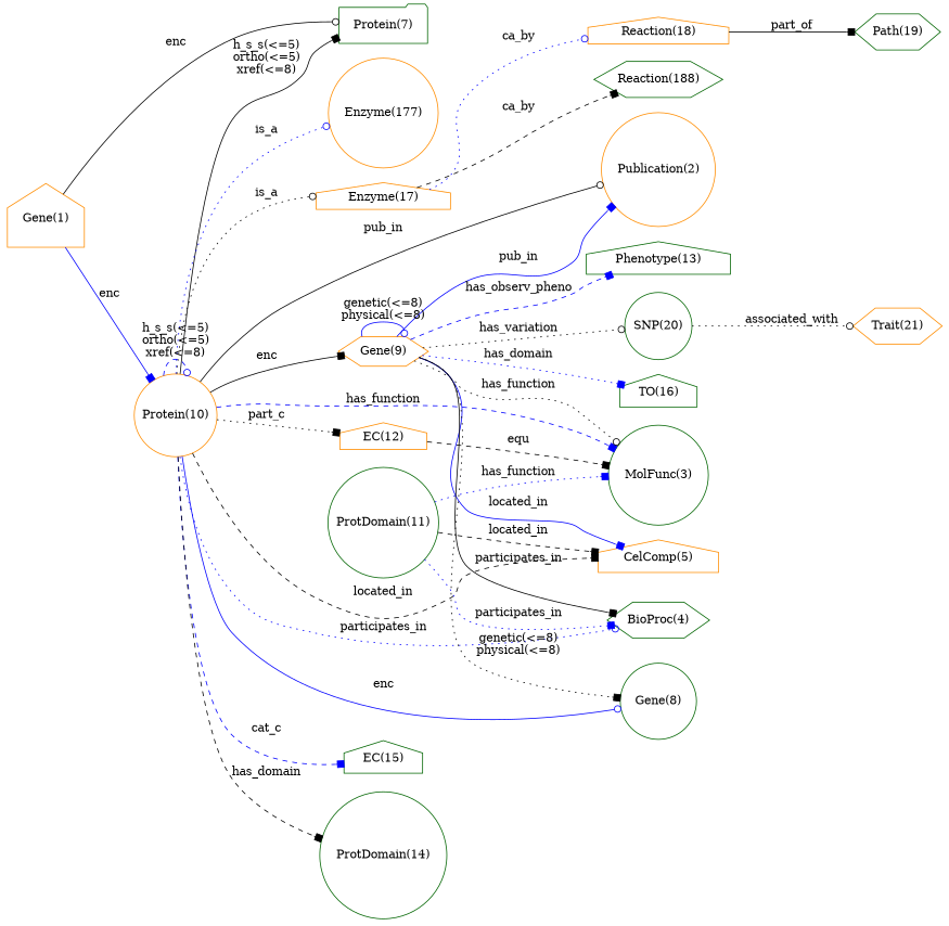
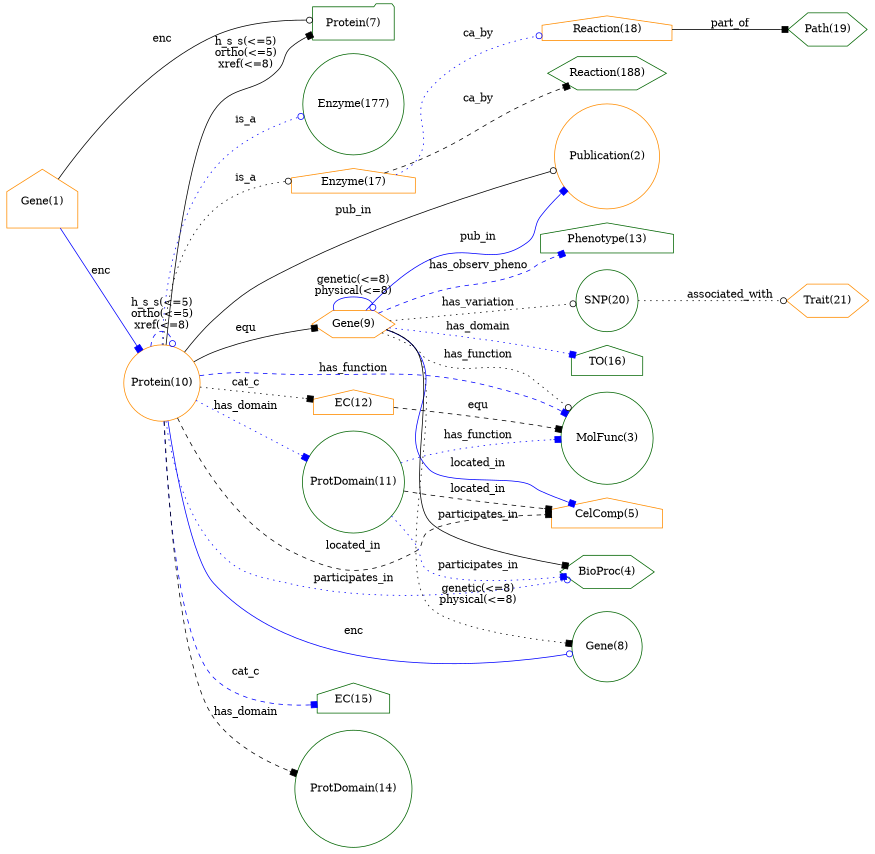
  digraph {
    rankdir=LR
    node [color=darkgreen shape=house]
    edge [arrowhead=box color=black style=dotted]
    "TO(16)" [height=0.61111 width=1.2077]
    "Publication(2)" [color=darkorange height=0.61111 shape=circle width=1.9362]
    "MolFunc(3)" [height=0.61111 shape=circle width=1.7]
    "CelComp(5)" [color=darkorange height=0.61111 width=1.7443]
    "BioProc(4)" [height=0.61111 shape=hexagon width=1.5966]
    "Protein(7)" [height=0.61111 shape=folder width=1.4931]
    "Gene(8)" [height=0.61111 shape=circle width=1.286]
    "EC(15)" [height=0.61111 width=1.1977]
    "Phenotype(13)" [height=0.61111 width=1.9805]
    "Trait(21)" [color=darkorange height=0.61111 shape=hexagon width=1.3655]
    "ProtDomain(14)" [height=0.61111 shape=circle width=2.1578]
    "Path(19)" [height=0.61111 shape=hexagon width=1.3307]
    "Reaction(188)" [height=0.61111 shape=hexagon width=1.9359]
-   "Enzyme(177)" [color=darkorange height=0.61111 shape=circle width=1.8621]
+   "Enzyme(177)" [height=0.61111 shape=circle width=1.8621]
    "Gene(1)" [color=darkorange height=1.1966 width=1.1966]
    "Protein(10)" [color=darkorange height=0.5 shape=circle width=1.3996]
    "ProtDomain(11)" [height=0.5 shape=circle width=1.8819]
    "EC(12)" [color=darkorange height=0.5 width=1.0039]
    "Gene(9)" [color=darkorange height=0.5 shape=hexagon width=1.0855]
    "Enzyme(17)" [color=darkorange height=0.5 width=1.4949]
    "SNP(20)" [height=0.5 shape=circle width=1.1406]
    "Reaction(18)" [color=darkorange height=0.5 width=1.5631]
    "Gene(1)" -> "Protein(7)" [arrowhead=odot label=enc style=solid]
    "Gene(1)" -> "Protein(10)" [color=blue label=enc style=solid]
    "Protein(10)" -> "Publication(2)" [arrowhead=odot label=pub_in style=solid]
    "Protein(10)" -> "MolFunc(3)" [color=blue label=has_function style=dashed]
    "Protein(10)" -> "CelComp(5)" [label=located_in style=dashed]
    "Protein(10)" -> "BioProc(4)" [arrowhead=odot color=blue label=participates_in]
    "Protein(10)" -> "Protein(7)" [label="h_s_s(<=5)\northo(<=5)\nxref(<=8)" style=solid]
    "Protein(10)" -> "Gene(8)" [arrowhead=odot color=blue label=enc style=solid]
    "Protein(10)" -> "EC(15)" [color=blue label=cat_c style=dashed]
    "Protein(10)" -> "ProtDomain(14)" [label=has_domain style=dashed]
    "Protein(10)" -> "Enzyme(177)" [arrowhead=odot color=blue label=is_a]
    "Protein(10)" -> "Protein(10)" [arrowhead=odot color=blue label="h_s_s(<=5)\northo(<=5)\nxref(<=8)" style=dashed]
-   "Protein(10)" -> "EC(12)" [label=part_c]
-   "Protein(10)" -> "Gene(9)" [label=enc style=solid]
+   "Protein(10)" -> "ProtDomain(11)" [color=blue label=has_domain]
+   "Protein(10)" -> "EC(12)" [label=cat_c]
+   "Protein(10)" -> "Gene(9)" [label=equ style=solid]
    "Protein(10)" -> "Enzyme(17)" [arrowhead=odot label=is_a]
    "ProtDomain(11)" -> "MolFunc(3)" [color=blue label=has_function]
    "ProtDomain(11)" -> "CelComp(5)" [label=located_in style=dashed]
    "ProtDomain(11)" -> "BioProc(4)" [color=blue label=participates_in]
    "EC(12)" -> "MolFunc(3)" [label=equ style=dashed]
    "Gene(9)" -> "TO(16)" [color=blue label=has_domain]
    "Gene(9)" -> "Publication(2)" [color=blue label=pub_in style=solid]
    "Gene(9)" -> "MolFunc(3)" [arrowhead=odot label=has_function]
    "Gene(9)" -> "CelComp(5)" [color=blue label=located_in style=solid]
    "Gene(9)" -> "BioProc(4)" [label=participates_in style=solid]
    "Gene(9)" -> "Gene(8)" [label="genetic(<=8)\nphysical(<=8)"]
    "Gene(9)" -> "Phenotype(13)" [color=blue label=has_observ_pheno style=dashed]
    "Gene(9)" -> "Gene(9)" [arrowhead=odot color=blue label="genetic(<=8)\nphysical(<=8)" style=solid]
    "Gene(9)" -> "SNP(20)" [arrowhead=odot label=has_variation]
    "Enzyme(17)" -> "Reaction(188)" [label=ca_by style=dashed]
    "Enzyme(17)" -> "Reaction(18)" [arrowhead=odot color=blue label=ca_by]
    "SNP(20)" -> "Trait(21)" [arrowhead=odot label=associated_with]
    "Reaction(18)" -> "Path(19)" [label=part_of style=solid]
  }
